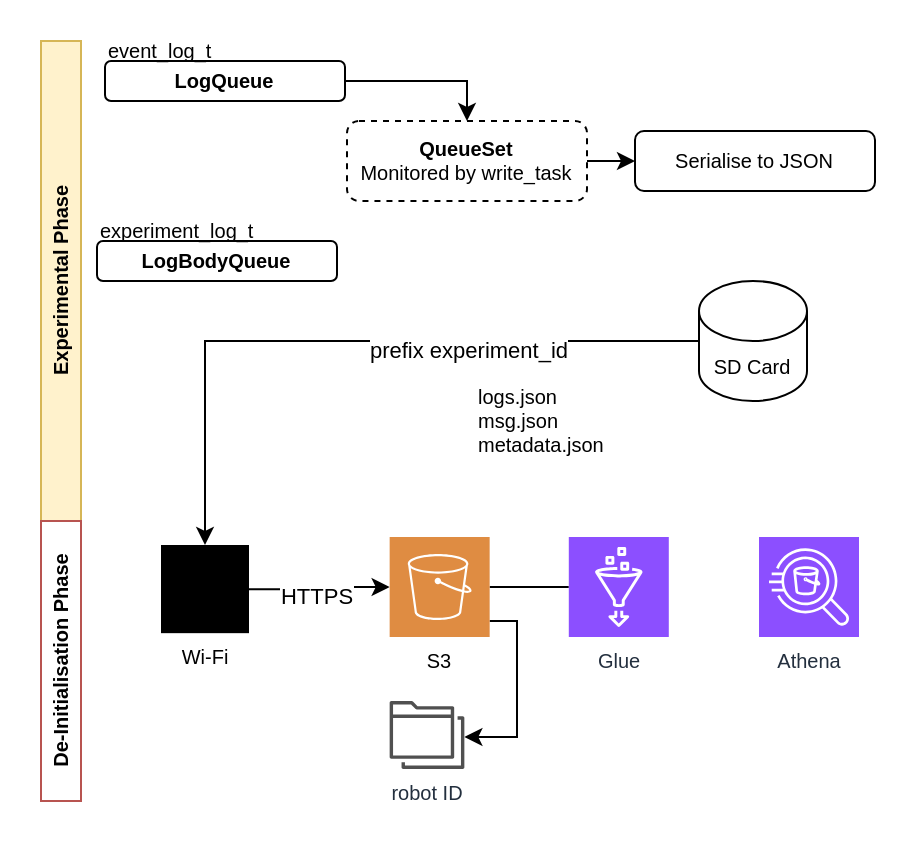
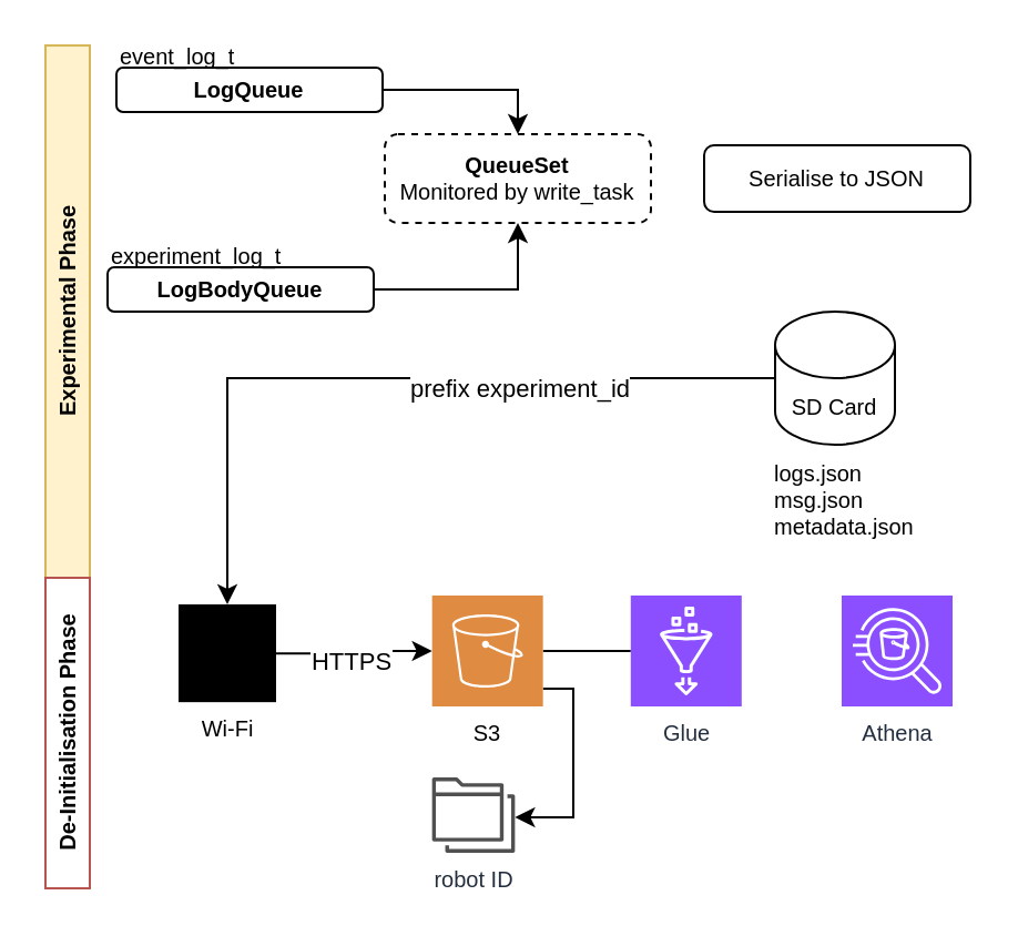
  <mxCell id="0" />
  <mxCell id="1" parent="0" />
  <mxCell id="2" style="edgeStyle=orthogonalEdgeStyle;rounded=0;orthogonalLoop=1;jettySize=auto;html=1;entryX=0.5;entryY=0;entryDx=0;entryDy=0;fontSize=10;" parent="1" source="3" target="7" edge="1"><mxGeometry relative="1" as="geometry" /></mxCell>
  <mxCell id="3" value="&lt;b&gt;LogQueue&lt;/b&gt;" style="rounded=1;whiteSpace=wrap;html=1;fontSize=10;" parent="1" vertex="1"><mxGeometry x="52" y="30" width="120" height="20" as="geometry" /></mxCell>
+ <mxCell id="4" style="edgeStyle=orthogonalEdgeStyle;rounded=0;orthogonalLoop=1;jettySize=auto;html=1;entryX=0.5;entryY=1;entryDx=0;entryDy=0;fontSize=10;" parent="1" source="5" target="7" edge="1"><mxGeometry relative="1" as="geometry" /></mxCell>
  <mxCell id="5" value="&lt;b&gt;LogBodyQueue&lt;/b&gt;" style="rounded=1;whiteSpace=wrap;html=1;fontSize=10;" parent="1" vertex="1"><mxGeometry x="48" y="120" width="120" height="20" as="geometry" /></mxCell>
- <mxCell id="6" style="edgeStyle=orthogonalEdgeStyle;rounded=0;orthogonalLoop=1;jettySize=auto;html=1;fontSize=10;" parent="1" source="7" target="10" edge="1"><mxGeometry relative="1" as="geometry" /></mxCell>
  <mxCell id="7" value="&lt;b&gt;QueueSet&lt;/b&gt;&lt;br&gt;Monitored by write_task" style="rounded=1;whiteSpace=wrap;html=1;fontSize=10;dashed=1;" parent="1" vertex="1"><mxGeometry x="173" y="60" width="120" height="40" as="geometry" /></mxCell>
  <mxCell id="8" value="event_log_t" style="text;html=1;align=left;verticalAlign=middle;whiteSpace=wrap;rounded=0;fontSize=10;" parent="1" vertex="1"><mxGeometry x="52" y="20" width="120" height="10" as="geometry" /></mxCell>
  <mxCell id="9" value="experiment_log_t" style="text;html=1;align=left;verticalAlign=middle;whiteSpace=wrap;rounded=0;fontSize=10;" parent="1" vertex="1"><mxGeometry x="48" y="110" width="120" height="10" as="geometry" /></mxCell>
  <mxCell id="10" value="Serialise to JSON" style="rounded=1;whiteSpace=wrap;html=1;fontSize=10;" parent="1" vertex="1"><mxGeometry x="317" y="65" width="120" height="30" as="geometry" /></mxCell>
  <mxCell id="11" style="edgeStyle=orthogonalEdgeStyle;rounded=0;orthogonalLoop=1;jettySize=auto;html=1;" edge="1" parent="1" source="13" target="17"><mxGeometry relative="1" as="geometry"><mxPoint x="302" y="170" as="targetPoint" /></mxGeometry></mxCell>
  <mxCell id="12" value="prefix experiment_id" style="edgeLabel;html=1;align=center;verticalAlign=middle;resizable=0;points=[];" vertex="1" connectable="0" parent="11"><mxGeometry x="-0.335" y="4" relative="1" as="geometry"><mxPoint as="offset" /></mxGeometry></mxCell>
  <mxCell id="13" value="SD Card" style="shape=cylinder3;whiteSpace=wrap;html=1;boundedLbl=1;backgroundOutline=1;size=15;fontSize=10;" parent="1" vertex="1"><mxGeometry x="349" y="140" width="54" height="60" as="geometry" /></mxCell>
- <mxCell id="14" value="logs.json&lt;br&gt;msg.json&lt;div&gt;metadata.json&lt;/div&gt;" style="text;html=1;align=left;verticalAlign=middle;whiteSpace=wrap;rounded=0;fontSize=10;" parent="1" vertex="1"><mxGeometry x="237" y="190" width="70" height="40" as="geometry" /></mxCell>
+ <mxCell id="14" value="logs.json&lt;br&gt;msg.json&lt;div&gt;metadata.json&lt;/div&gt;" style="text;html=1;align=left;verticalAlign=middle;whiteSpace=wrap;rounded=0;fontSize=10;" parent="1" vertex="1"><mxGeometry x="347" y="205" width="70" height="40" as="geometry" /></mxCell>
  <mxCell id="15" style="edgeStyle=orthogonalEdgeStyle;rounded=0;orthogonalLoop=1;jettySize=auto;html=1;fontSize=10;" edge="1" parent="1" source="17" target="20"><mxGeometry relative="1" as="geometry" /></mxCell>
  <mxCell id="16" value="HTTPS" style="edgeLabel;html=1;align=center;verticalAlign=middle;resizable=0;points=[];" vertex="1" connectable="0" parent="15"><mxGeometry x="-0.071" y="-3" relative="1" as="geometry"><mxPoint as="offset" /></mxGeometry></mxCell>
  <mxCell id="17" value="Wi-Fi" style="sketch=0;verticalLabelPosition=bottom;sketch=0;aspect=fixed;html=1;verticalAlign=top;strokeColor=none;fillColor=#000000;align=center;outlineConnect=0;pointerEvents=1;shape=mxgraph.citrix2.wifi_router;fontSize=10;" vertex="1" parent="1"><mxGeometry x="80" y="272" width="44" height="44.08" as="geometry" /></mxCell>
  <mxCell id="18" style="edgeStyle=orthogonalEdgeStyle;rounded=0;orthogonalLoop=1;jettySize=auto;html=1;fontSize=10;endArrow=none;" edge="1" parent="1" source="20" target="21"><mxGeometry relative="1" as="geometry" /></mxCell>
  <mxCell id="19" style="edgeStyle=orthogonalEdgeStyle;rounded=0;orthogonalLoop=1;jettySize=auto;html=1;fontSize=10;" edge="1" parent="1" source="20" target="23"><mxGeometry relative="1" as="geometry"><Array as="points"><mxPoint x="258" y="310" /><mxPoint x="258" y="368" /></Array></mxGeometry></mxCell>
  <mxCell id="20" value="S3" style="sketch=0;pointerEvents=1;shadow=0;dashed=0;html=1;strokeColor=none;fillColor=#DF8C42;labelPosition=center;verticalLabelPosition=bottom;verticalAlign=top;align=center;outlineConnect=0;shape=mxgraph.veeam2.aws_s3;fontSize=10;aspect=fixed;" vertex="1" parent="1"><mxGeometry x="194.33" y="268" width="50" height="50" as="geometry" /></mxCell>
  <mxCell id="21" value="Glue" style="sketch=0;points=[[0,0,0],[0.25,0,0],[0.5,0,0],[0.75,0,0],[1,0,0],[0,1,0],[0.25,1,0],[0.5,1,0],[0.75,1,0],[1,1,0],[0,0.25,0],[0,0.5,0],[0,0.75,0],[1,0.25,0],[1,0.5,0],[1,0.75,0]];outlineConnect=0;fontColor=#232F3E;fillColor=#8C4FFF;strokeColor=#ffffff;dashed=0;verticalLabelPosition=bottom;verticalAlign=top;align=center;html=1;fontSize=10;fontStyle=0;aspect=fixed;shape=mxgraph.aws4.resourceIcon;resIcon=mxgraph.aws4.glue;" vertex="1" parent="1"><mxGeometry x="283.9" y="268" width="50" height="50" as="geometry" /></mxCell>
  <mxCell id="22" value="Athena" style="sketch=0;points=[[0,0,0],[0.25,0,0],[0.5,0,0],[0.75,0,0],[1,0,0],[0,1,0],[0.25,1,0],[0.5,1,0],[0.75,1,0],[1,1,0],[0,0.25,0],[0,0.5,0],[0,0.75,0],[1,0.25,0],[1,0.5,0],[1,0.75,0]];outlineConnect=0;fontColor=#232F3E;fillColor=#8C4FFF;strokeColor=#ffffff;dashed=0;verticalLabelPosition=bottom;verticalAlign=top;align=center;html=1;fontSize=10;fontStyle=0;aspect=fixed;shape=mxgraph.aws4.resourceIcon;resIcon=mxgraph.aws4.athena;" vertex="1" parent="1"><mxGeometry x="379" y="268" width="50" height="50" as="geometry" /></mxCell>
  <mxCell id="23" value="robot ID" style="sketch=0;outlineConnect=0;fontColor=#232F3E;gradientColor=none;fillColor=#505050;strokeColor=none;dashed=0;verticalLabelPosition=bottom;verticalAlign=top;align=center;html=1;fontSize=10;fontStyle=0;aspect=fixed;pointerEvents=1;shape=mxgraph.aws4.folders;" vertex="1" parent="1"><mxGeometry x="194.33" y="350" width="37.35" height="34" as="geometry" /></mxCell>
  <mxCell id="24" value="&lt;b&gt;&lt;font style=&quot;font-size: 10px;&quot;&gt;Experimental Phase&lt;/font&gt;&lt;/b&gt;" style="rounded=0;whiteSpace=wrap;html=1;horizontal=0;fillColor=#fff2cc;strokeColor=#d6b656;" vertex="1" parent="1"><mxGeometry x="20" y="20" width="20" height="240" as="geometry" /></mxCell>
  <mxCell id="25" value="&lt;b&gt;&lt;font style=&quot;font-size: 10px;&quot;&gt;De-Initialisation Phase&lt;/font&gt;&lt;/b&gt;" style="rounded=0;whiteSpace=wrap;html=1;horizontal=0;fillColor=#ffffff;strokeColor=#b85450;" vertex="1" parent="1"><mxGeometry x="20" y="260" width="20" height="140" as="geometry" /></mxCell>
